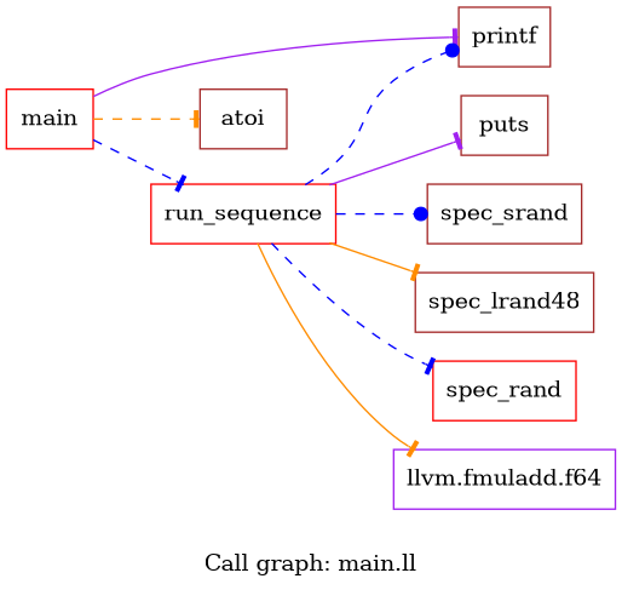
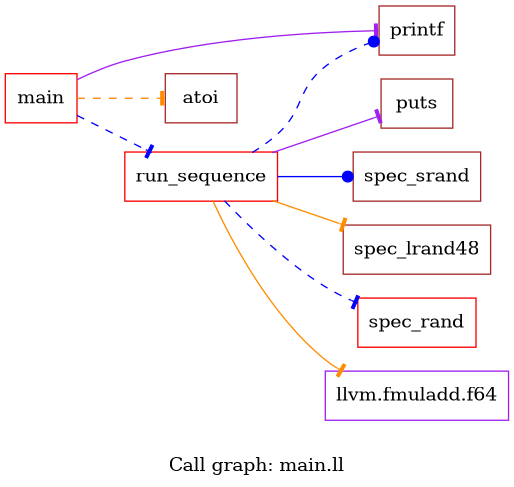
  digraph {
    label="Call graph: main.ll"
    rankdir=LR
    node [color=brown shape=record]
    edge [arrowhead=tee color=blue style=solid]
    n1 [color=red label="{main}"]
    n2 [label="{printf}"]
    n3 [label="{atoi}"]
    n4 [color=red label="{run_sequence}"]
    n5 [label="{puts}"]
    n6 [label="{spec_srand}"]
    n7 [label="{spec_lrand48}"]
    n8 [color=red label="{spec_rand}"]
    n9 [color=purple label="{llvm.fmuladd.f64}"]
    n1 -> n2 [color=purple]
    n1 -> n3 [color=darkorange style=dashed]
    n1 -> n4 [style=dashed]
    n4 -> n2 [arrowhead=dot style=dashed]
    n4 -> n5 [color=purple]
-   n4 -> n6 [arrowhead=dot style=dashed]
+   n4 -> n6 [arrowhead=dot]
    n4 -> n7 [color=darkorange]
    n4 -> n8 [style=dashed]
    n4 -> n9 [color=darkorange]
  }
